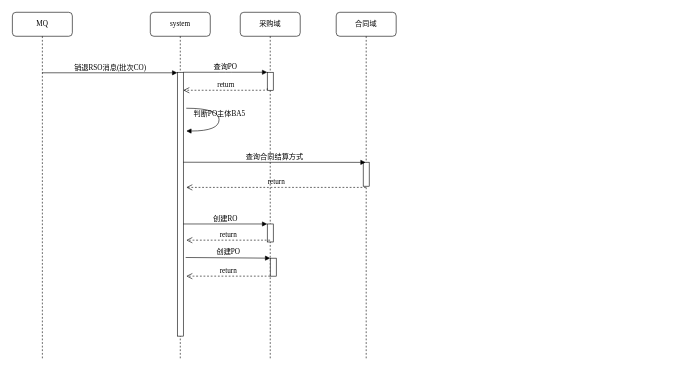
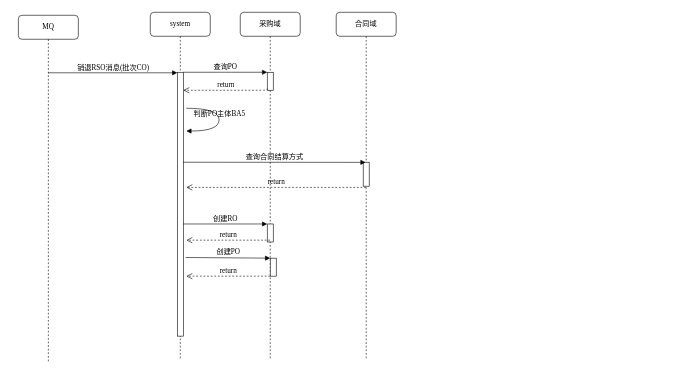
  <mxCell id="0" />
  <mxCell id="1" parent="0" />
  <mxCell id="2" value="采购域" style="shape=umlLifeline;perimeter=lifelinePerimeter;whiteSpace=wrap;html=1;container=1;collapsible=0;recursiveResize=0;outlineConnect=0;rounded=1;shadow=0;comic=0;labelBackgroundColor=none;strokeWidth=1;fontFamily=Verdana;fontSize=12;align=center;" parent="1" vertex="1"><mxGeometry x="400" y="20" width="100" height="580" as="geometry" /></mxCell>
  <mxCell id="3" value="" style="html=1;points=[];perimeter=orthogonalPerimeter;rounded=0;shadow=0;comic=0;labelBackgroundColor=none;strokeWidth=1;fontFamily=Verdana;fontSize=12;align=center;" parent="2" vertex="1"><mxGeometry x="45" y="100" width="10" height="30" as="geometry" /></mxCell>
  <mxCell id="4" value="" style="html=1;points=[];perimeter=orthogonalPerimeter;rounded=0;shadow=0;comic=0;labelBackgroundColor=none;strokeWidth=1;fontFamily=Verdana;fontSize=12;align=center;" vertex="1" parent="2"><mxGeometry x="45" y="353" width="10" height="30" as="geometry" /></mxCell>
  <mxCell id="5" value="" style="html=1;points=[];perimeter=orthogonalPerimeter;rounded=0;shadow=0;comic=0;labelBackgroundColor=none;strokeWidth=1;fontFamily=Verdana;fontSize=12;align=center;" vertex="1" parent="2"><mxGeometry x="50" y="410" width="10" height="30" as="geometry" /></mxCell>
  <mxCell id="6" value="合同域" style="shape=umlLifeline;perimeter=lifelinePerimeter;whiteSpace=wrap;html=1;container=1;collapsible=0;recursiveResize=0;outlineConnect=0;rounded=1;shadow=0;comic=0;labelBackgroundColor=none;strokeWidth=1;fontFamily=Verdana;fontSize=12;align=center;" parent="1" vertex="1"><mxGeometry x="560" y="20" width="100" height="580" as="geometry" /></mxCell>
  <mxCell id="7" value="" style="html=1;points=[];perimeter=orthogonalPerimeter;rounded=0;shadow=0;comic=0;labelBackgroundColor=none;strokeWidth=1;fontFamily=Verdana;fontSize=12;align=center;" parent="6" vertex="1"><mxGeometry x="45" y="250" width="10" height="40" as="geometry" /></mxCell>
- <mxCell id="8" value="MQ" style="shape=umlLifeline;perimeter=lifelinePerimeter;whiteSpace=wrap;html=1;container=1;collapsible=0;recursiveResize=0;outlineConnect=0;rounded=1;shadow=0;comic=0;labelBackgroundColor=none;strokeWidth=1;fontFamily=Verdana;fontSize=12;align=center;" parent="1" vertex="1"><mxGeometry x="20" y="20" width="100" height="580" as="geometry" /></mxCell>
+ <mxCell id="8" value="MQ" style="shape=umlLifeline;perimeter=lifelinePerimeter;whiteSpace=wrap;html=1;container=1;collapsible=0;recursiveResize=0;outlineConnect=0;rounded=1;shadow=0;comic=0;labelBackgroundColor=none;strokeWidth=1;fontFamily=Verdana;fontSize=12;align=center;" parent="1" vertex="1"><mxGeometry x="30" y="25" width="100" height="580" as="geometry" /></mxCell>
  <mxCell id="9" value="system" style="shape=umlLifeline;perimeter=lifelinePerimeter;whiteSpace=wrap;html=1;container=1;collapsible=0;recursiveResize=0;outlineConnect=0;rounded=1;shadow=0;comic=0;labelBackgroundColor=none;strokeWidth=1;fontFamily=Verdana;fontSize=12;align=center;" parent="1" vertex="1"><mxGeometry x="250" y="20" width="100" height="580" as="geometry" /></mxCell>
  <mxCell id="10" value="" style="html=1;points=[];perimeter=orthogonalPerimeter;rounded=0;shadow=0;comic=0;labelBackgroundColor=none;strokeWidth=1;fontFamily=Verdana;fontSize=12;align=center;" parent="9" vertex="1"><mxGeometry x="45" y="100" width="10" height="440" as="geometry" /></mxCell>
  <mxCell id="11" value="return" style="html=1;verticalAlign=bottom;endArrow=open;dashed=1;endSize=8;labelBackgroundColor=none;fontFamily=Verdana;fontSize=12;edgeStyle=elbowEdgeStyle;elbow=vertical;exitX=0;exitY=0.9;exitDx=0;exitDy=0;exitPerimeter=0;" parent="1" source="3" target="10" edge="1"><mxGeometry relative="1" as="geometry"><mxPoint x="810" y="246" as="targetPoint" /><Array as="points"><mxPoint x="300" y="150" /><mxPoint x="780" y="200" /><mxPoint x="830" y="200" /><mxPoint x="860" y="200" /></Array></mxGeometry></mxCell>
  <mxCell id="12" value="查询合同结算方式" style="html=1;verticalAlign=bottom;endArrow=block;labelBackgroundColor=none;fontFamily=Verdana;fontSize=12;entryX=0.4;entryY=0.007;entryDx=0;entryDy=0;entryPerimeter=0;exitX=1;exitY=0.341;exitDx=0;exitDy=0;exitPerimeter=0;" parent="1" source="10" target="7" edge="1"><mxGeometry relative="1" as="geometry"><mxPoint x="670" y="360" as="sourcePoint" /><Array as="points" /></mxGeometry></mxCell>
  <mxCell id="13" value="查询PO" style="html=1;verticalAlign=bottom;endArrow=block;entryX=0;entryY=0;labelBackgroundColor=none;fontFamily=Verdana;fontSize=12;edgeStyle=elbowEdgeStyle;elbow=vertical;" parent="1" source="10" target="3" edge="1"><mxGeometry relative="1" as="geometry"><mxPoint x="380" y="130" as="sourcePoint" /></mxGeometry></mxCell>
  <mxCell id="14" value="销退RSO消息(批次CO)" style="html=1;verticalAlign=bottom;endArrow=block;labelBackgroundColor=none;fontFamily=Verdana;fontSize=12;entryX=0;entryY=0.002;entryDx=0;entryDy=0;entryPerimeter=0;" edge="1" parent="1" source="8" target="10"><mxGeometry relative="1" as="geometry"><mxPoint x="130" y="120" as="sourcePoint" /><mxPoint x="300" y="117" as="targetPoint" /></mxGeometry></mxCell>
  <mxCell id="15" value="判断PO主体BA5" style="html=1;verticalAlign=bottom;endArrow=block;labelBackgroundColor=none;fontFamily=Verdana;fontSize=12;elbow=vertical;edgeStyle=orthogonalEdgeStyle;curved=1;" edge="1" parent="1"><mxGeometry relative="1" as="geometry"><mxPoint x="310" y="180" as="sourcePoint" /><mxPoint x="310" y="218" as="targetPoint" /><Array as="points"><mxPoint x="364.67" y="180" /><mxPoint x="364.67" y="218" /></Array></mxGeometry></mxCell>
  <mxCell id="16" value="return" style="html=1;verticalAlign=bottom;endArrow=open;dashed=1;endSize=8;labelBackgroundColor=none;fontFamily=Verdana;fontSize=12;edgeStyle=elbowEdgeStyle;elbow=vertical;" edge="1" parent="1" source="6"><mxGeometry relative="1" as="geometry"><mxPoint x="310" y="312" as="targetPoint" /><Array as="points"><mxPoint x="480" y="312" /><mxPoint x="280" y="312" /><mxPoint x="1055" y="361.25" /><mxPoint x="1105" y="361.25" /><mxPoint x="1135" y="361.25" /></Array><mxPoint x="720" y="308.25" as="sourcePoint" /></mxGeometry></mxCell>
  <mxCell id="17" value="创建RO" style="html=1;verticalAlign=bottom;endArrow=block;labelBackgroundColor=none;fontFamily=Verdana;fontSize=12;entryX=0;entryY=0;entryDx=0;entryDy=0;entryPerimeter=0;" edge="1" parent="1" source="10" target="4"><mxGeometry relative="1" as="geometry"><mxPoint x="310" y="373" as="sourcePoint" /><mxPoint x="602" y="363.24" as="targetPoint" /><Array as="points" /></mxGeometry></mxCell>
  <mxCell id="18" value="return" style="html=1;verticalAlign=bottom;endArrow=open;dashed=1;endSize=8;labelBackgroundColor=none;fontFamily=Verdana;fontSize=12;edgeStyle=elbowEdgeStyle;elbow=vertical;" edge="1" parent="1"><mxGeometry relative="1" as="geometry"><mxPoint x="310" y="460" as="targetPoint" /><Array as="points"><mxPoint x="320.25" y="460" /><mxPoint x="120.25" y="460" /><mxPoint x="895.25" y="509.25" /><mxPoint x="945.25" y="509.25" /><mxPoint x="975.25" y="509.25" /></Array><mxPoint x="449.75" y="460" as="sourcePoint" /></mxGeometry></mxCell>
  <mxCell id="19" value="创建PO" style="html=1;verticalAlign=bottom;endArrow=block;labelBackgroundColor=none;fontFamily=Verdana;fontSize=12;entryX=0;entryY=0;entryDx=0;entryDy=0;entryPerimeter=0;exitX=1.4;exitY=0.702;exitDx=0;exitDy=0;exitPerimeter=0;" edge="1" target="5" parent="1" source="10"><mxGeometry relative="1" as="geometry"><mxPoint x="310" y="430" as="sourcePoint" /><mxPoint x="612" y="373.24" as="targetPoint" /><Array as="points" /></mxGeometry></mxCell>
  <mxCell id="20" value="return" style="html=1;verticalAlign=bottom;endArrow=open;dashed=1;endSize=8;labelBackgroundColor=none;fontFamily=Verdana;fontSize=12;edgeStyle=elbowEdgeStyle;elbow=vertical;" edge="1" parent="1"><mxGeometry relative="1" as="geometry"><mxPoint x="310" y="400" as="targetPoint" /><Array as="points"><mxPoint x="320.25" y="400" /><mxPoint x="120.25" y="400" /><mxPoint x="895.25" y="449.25" /><mxPoint x="945.25" y="449.25" /><mxPoint x="975.25" y="449.25" /></Array><mxPoint x="449.75" y="400" as="sourcePoint" /></mxGeometry></mxCell>
